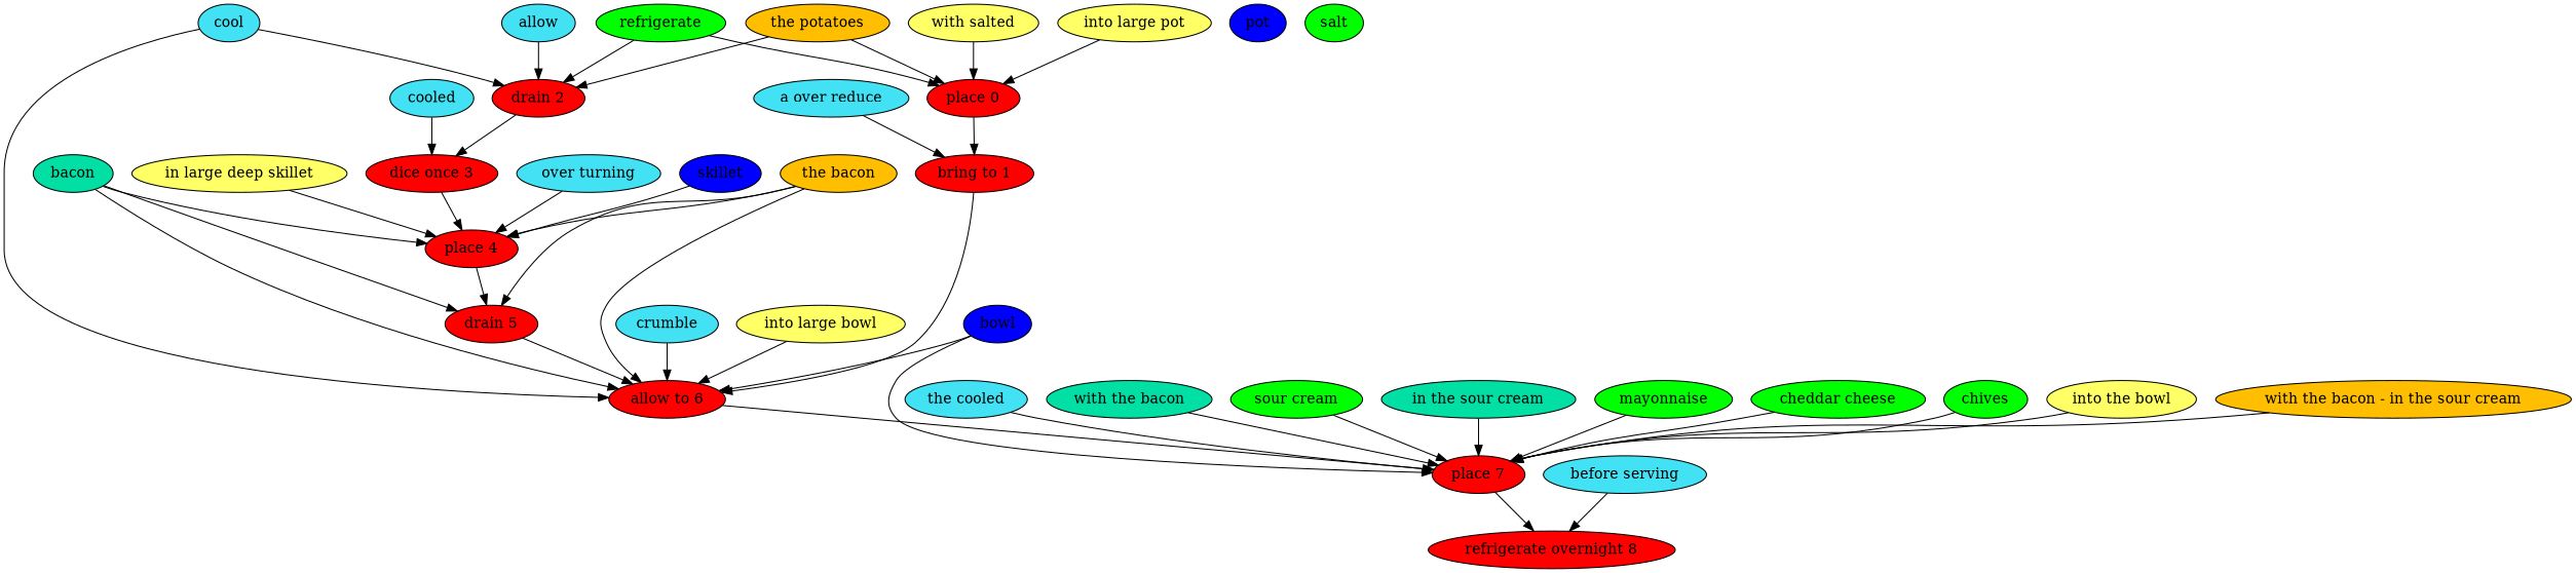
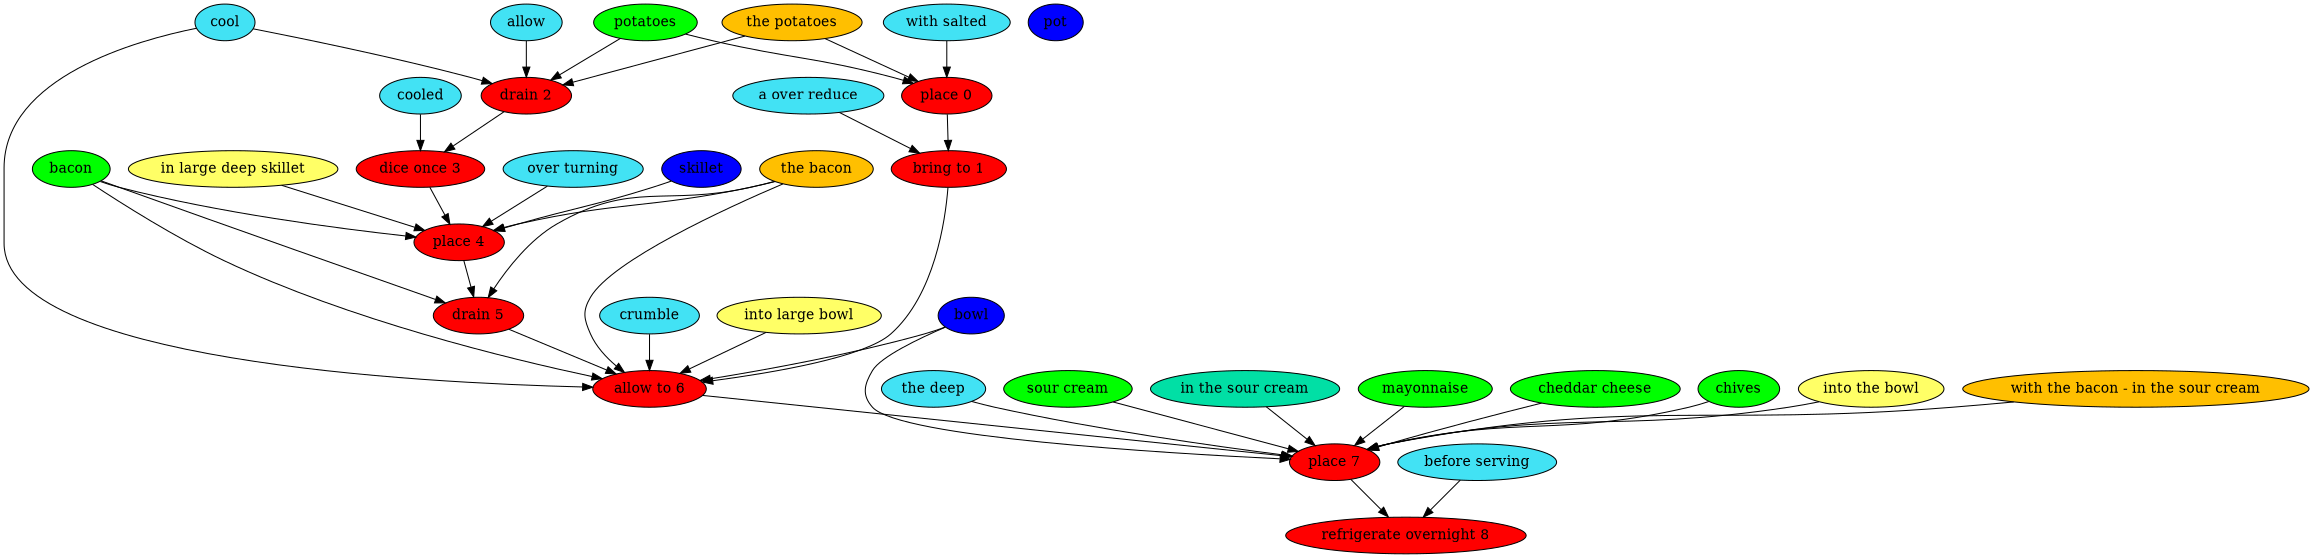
  digraph {
    node [fillcolor=red style=filled]
    "place 0"
    "bring to 1"
    "allow to 6"
-   "with salted" [fillcolor="#ffff66"]
-   potatoes [fillcolor=green label=refrigerate]
+   "with salted" [fillcolor="#42e2f4"]
+   potatoes [fillcolor=green]
    "drain 2"
    "dice once 3"
    "the potatoes" [fillcolor="#FFBF00"]
    pot [fillcolor="#0000ff"]
-   "into large pot" [fillcolor="#ffff66"]
    "place 7"
    "a over reduce" [fillcolor="#42e2f4"]
    "place 4"
    allow [fillcolor="#42e2f4"]
    cool [fillcolor="#42e2f4"]
    "drain 5"
    cooled [fillcolor="#42e2f4"]
    "over turning" [fillcolor="#42e2f4"]
-   bacon [fillcolor="#01DFA5"]
+   bacon [fillcolor=green]
    "the bacon" [fillcolor="#FFBF00"]
    skillet [fillcolor="#0000ff"]
    "in large deep skillet" [fillcolor="#ffff66"]
    "refrigerate overnight 8"
    crumble [fillcolor="#42e2f4"]
    bowl [fillcolor="#0000ff"]
    "into large bowl" [fillcolor="#ffff66"]
-   "the cooled" [fillcolor="#42e2f4"]
-   "with the bacon" [fillcolor="#01DFA5"]
+   "the cooled" [fillcolor="#42e2f4" label="the deep"]
    "sour cream" [fillcolor=green]
    "in the sour cream" [fillcolor="#01DFA5"]
    mayonnaise [fillcolor=green]
    "cheddar cheese" [fillcolor=green]
    chives [fillcolor=green]
-   salt [fillcolor=green]
    "into the bowl" [fillcolor="#ffff66"]
    "with the bacon - in the sour cream" [fillcolor="#FFBF00"]
    "before serving" [fillcolor="#42e2f4"]
    "place 0" -> "bring to 1"
    "bring to 1" -> "allow to 6"
    "allow to 6" -> "place 7"
    "with salted" -> "place 0"
    potatoes -> "place 0"
    potatoes -> "drain 2"
    "drain 2" -> "dice once 3"
    "dice once 3" -> "place 4"
    "the potatoes" -> "place 0"
    "the potatoes" -> "drain 2"
-   "into large pot" -> "place 0"
    "place 7" -> "refrigerate overnight 8"
    "a over reduce" -> "bring to 1"
    "place 4" -> "drain 5"
    allow -> "drain 2"
    cool -> "allow to 6"
    cool -> "drain 2"
    "drain 5" -> "allow to 6"
    cooled -> "dice once 3"
    "over turning" -> "place 4"
    bacon -> "allow to 6"
    bacon -> "place 4"
    bacon -> "drain 5"
    "the bacon" -> "allow to 6"
    "the bacon" -> "place 4"
    "the bacon" -> "drain 5"
    skillet -> "place 4"
    "in large deep skillet" -> "place 4"
    crumble -> "allow to 6"
    bowl -> "allow to 6"
    bowl -> "place 7"
    "into large bowl" -> "allow to 6"
    "the cooled" -> "place 7"
-   "with the bacon" -> "place 7"
    "sour cream" -> "place 7"
    "in the sour cream" -> "place 7"
    mayonnaise -> "place 7"
    "cheddar cheese" -> "place 7"
    chives -> "place 7"
    "into the bowl" -> "place 7"
    "with the bacon - in the sour cream" -> "place 7"
    "before serving" -> "refrigerate overnight 8"
  }
